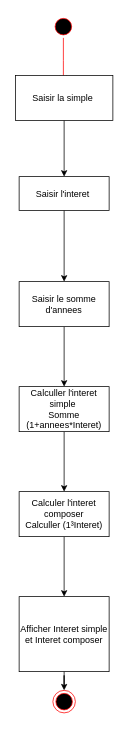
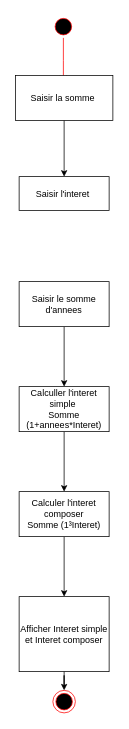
  <mxCell id="0" />
  <mxCell id="1" parent="0" />
  <mxCell id="2" value="" style="ellipse;html=1;shape=startState;fillColor=#000000;strokeColor=#ff0000;" vertex="1" parent="1"><mxGeometry x="69" width="30" height="30" as="geometry" y="20" /></mxCell>
  <mxCell id="3" value="" style="edgeStyle=orthogonalEdgeStyle;html=1;verticalAlign=bottom;endArrow=open;endSize=8;strokeColor=#ff0000;rounded=0;" edge="1" source="2" parent="1"><mxGeometry relative="1" as="geometry"><mxPoint x="84" y="110" as="targetPoint" /></mxGeometry></mxCell>
  <mxCell id="4" value="" style="edgeStyle=orthogonalEdgeStyle;rounded=0;orthogonalLoop=1;jettySize=auto;html=1;" edge="1" parent="1" source="5" target="7"><mxGeometry relative="1" as="geometry" /></mxCell>
- <mxCell id="5" value="Saisir la simple&amp;nbsp;" style="html=1;whiteSpace=wrap;" vertex="1" parent="1"><mxGeometry x="20" y="100" width="130" height="60" as="geometry" /></mxCell>
- <mxCell id="6" value="" style="edgeStyle=orthogonalEdgeStyle;rounded=0;orthogonalLoop=1;jettySize=auto;html=1;" edge="1" parent="1" source="7" target="9"><mxGeometry relative="1" as="geometry" /></mxCell>
+ <mxCell id="5" value="Saisir la somme&amp;nbsp;" style="html=1;whiteSpace=wrap;" vertex="1" parent="1"><mxGeometry x="20" y="100" width="130" height="60" as="geometry" /></mxCell>
  <mxCell id="7" value="Saisir l'interet&amp;nbsp;" style="whiteSpace=wrap;html=1;" vertex="1" parent="1"><mxGeometry x="25" y="235" width="120" height="45" as="geometry" /></mxCell>
  <mxCell id="8" value="" style="edgeStyle=orthogonalEdgeStyle;rounded=0;orthogonalLoop=1;jettySize=auto;html=1;" edge="1" parent="1" source="9" target="11"><mxGeometry relative="1" as="geometry" /></mxCell>
  <mxCell id="9" value="Saisir le somme d'annees" style="whiteSpace=wrap;html=1;" vertex="1" parent="1"><mxGeometry x="25" y="375" width="120" height="60" as="geometry" /></mxCell>
  <mxCell id="10" value="" style="edgeStyle=orthogonalEdgeStyle;rounded=0;orthogonalLoop=1;jettySize=auto;html=1;" edge="1" parent="1" source="11" target="13"><mxGeometry relative="1" as="geometry" /></mxCell>
  <mxCell id="11" value="Calculler l'interet simple&amp;nbsp;&lt;br&gt;Somme (1+annees*Interet)" style="whiteSpace=wrap;html=1;" vertex="1" parent="1"><mxGeometry x="25" y="515" width="120" height="60" as="geometry" /></mxCell>
  <mxCell id="12" value="" style="edgeStyle=orthogonalEdgeStyle;rounded=0;orthogonalLoop=1;jettySize=auto;html=1;" edge="1" parent="1" source="13" target="14"><mxGeometry relative="1" as="geometry" /></mxCell>
- <mxCell id="13" value="Calculer l'interet composer&lt;br&gt;Calculler (1³Interet)" style="whiteSpace=wrap;html=1;" vertex="1" parent="1"><mxGeometry x="25" y="655" width="120" height="60" as="geometry" /></mxCell>
+ <mxCell id="13" value="Calculer l'interet composer&lt;br&gt;Somme (1³Interet)" style="whiteSpace=wrap;html=1;" vertex="1" parent="1"><mxGeometry x="25" y="655" width="120" height="60" as="geometry" /></mxCell>
  <mxCell id="14" value="Afficher Interet simple et Interet composer" style="whiteSpace=wrap;html=1;" vertex="1" parent="1"><mxGeometry x="25" y="795" width="120" height="100" as="geometry" /></mxCell>
  <mxCell id="15" value="" style="edgeStyle=orthogonalEdgeStyle;rounded=0;orthogonalLoop=1;jettySize=auto;html=1;" edge="1" parent="1" source="14" target="16"><mxGeometry relative="1" as="geometry"><mxPoint x="85" y="855" as="sourcePoint" /><mxPoint x="85" y="935" as="targetPoint" /></mxGeometry></mxCell>
  <mxCell id="16" value="" style="ellipse;html=1;shape=endState;fillColor=#000000;strokeColor=#ff0000;" vertex="1" parent="1"><mxGeometry x="70" y="920" width="30" height="30" as="geometry" /></mxCell>
